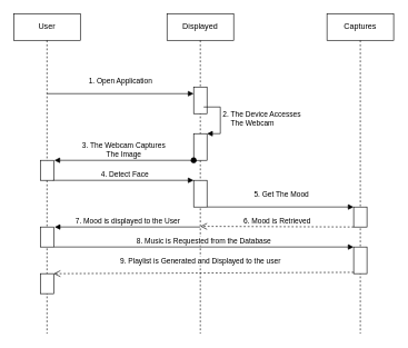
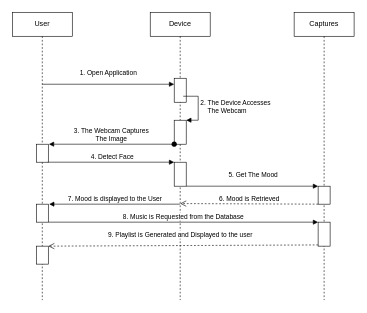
  <mxCell id="0" />
  <mxCell id="1" parent="0" />
  <mxCell id="2" value="User" style="shape=umlLifeline;perimeter=lifelinePerimeter;whiteSpace=wrap;html=1;container=1;collapsible=0;recursiveResize=0;outlineConnect=0;" vertex="1" parent="1"><mxGeometry x="20" y="20" width="100" height="480" as="geometry" /></mxCell>
  <mxCell id="3" value="" style="html=1;points=[];perimeter=orthogonalPerimeter;" vertex="1" parent="2"><mxGeometry x="40" y="220" width="20" height="30" as="geometry" /></mxCell>
- <mxCell id="4" value="Displayed&lt;br&gt;" style="shape=umlLifeline;perimeter=lifelinePerimeter;whiteSpace=wrap;html=1;container=1;collapsible=0;recursiveResize=0;outlineConnect=0;" vertex="1" parent="1"><mxGeometry x="250" y="20" width="100" height="480" as="geometry" /></mxCell>
+ <mxCell id="4" value="Device&lt;br&gt;" style="shape=umlLifeline;perimeter=lifelinePerimeter;whiteSpace=wrap;html=1;container=1;collapsible=0;recursiveResize=0;outlineConnect=0;" vertex="1" parent="1"><mxGeometry x="250" y="20" width="100" height="480" as="geometry" /></mxCell>
  <mxCell id="5" value="" style="html=1;points=[];perimeter=orthogonalPerimeter;" vertex="1" parent="4"><mxGeometry x="40" y="110" width="20" height="40" as="geometry" /></mxCell>
  <mxCell id="6" value="" style="html=1;points=[];perimeter=orthogonalPerimeter;" vertex="1" parent="4"><mxGeometry x="40" y="180" width="20" height="40" as="geometry" /></mxCell>
  <mxCell id="7" value="" style="html=1;points=[];perimeter=orthogonalPerimeter;" vertex="1" parent="4"><mxGeometry x="40" y="250.01" width="20" height="40" as="geometry" /></mxCell>
  <mxCell id="8" value="&amp;nbsp;4. Detect Face" style="html=1;verticalAlign=bottom;endArrow=block;entryX=0;entryY=0;" edge="1" target="7" parent="4"><mxGeometry relative="1" as="geometry"><mxPoint x="-171" y="250" as="sourcePoint" /></mxGeometry></mxCell>
  <mxCell id="9" value="Captures" style="shape=umlLifeline;perimeter=lifelinePerimeter;whiteSpace=wrap;html=1;container=1;collapsible=0;recursiveResize=0;outlineConnect=0;" vertex="1" parent="1"><mxGeometry x="490" y="20" width="100" height="480" as="geometry" /></mxCell>
  <mxCell id="10" value="" style="html=1;points=[];perimeter=orthogonalPerimeter;" vertex="1" parent="9"><mxGeometry x="40" y="290.01" width="20" height="29.99" as="geometry" /></mxCell>
  <mxCell id="11" value="1. Open Application" style="html=1;verticalAlign=bottom;endArrow=block;" edge="1" parent="1" target="5"><mxGeometry y="10" width="80" relative="1" as="geometry"><mxPoint x="70" y="140" as="sourcePoint" /><mxPoint x="290" y="140" as="targetPoint" /><mxPoint as="offset" /></mxGeometry></mxCell>
  <mxCell id="12" value="2. The Device Accesses&amp;nbsp;&lt;br&gt;&amp;nbsp; &amp;nbsp; The Webcam" style="edgeStyle=orthogonalEdgeStyle;html=1;align=left;spacingLeft=2;endArrow=block;rounded=0;entryX=1;entryY=0;" edge="1" target="6" parent="1"><mxGeometry relative="1" as="geometry"><mxPoint x="305" y="160" as="sourcePoint" /><Array as="points"><mxPoint x="330" y="160" /></Array></mxGeometry></mxCell>
  <mxCell id="13" value="3. The Webcam Captures&lt;br&gt;The Image" style="html=1;verticalAlign=bottom;startArrow=oval;endArrow=block;startSize=8;" edge="1" parent="1"><mxGeometry relative="1" as="geometry"><mxPoint x="290" y="240" as="sourcePoint" /><mxPoint x="81" y="240" as="targetPoint" /></mxGeometry></mxCell>
  <mxCell id="14" value="&amp;nbsp;5. Get The Mood" style="html=1;verticalAlign=bottom;endArrow=block;" edge="1" parent="1"><mxGeometry y="10" width="80" relative="1" as="geometry"><mxPoint x="310" y="310" as="sourcePoint" /><mxPoint x="530" y="310" as="targetPoint" /><mxPoint as="offset" /></mxGeometry></mxCell>
  <mxCell id="15" value="6. Mood is Retrieved" style="html=1;verticalAlign=bottom;endArrow=open;dashed=1;endSize=8;" edge="1" parent="1"><mxGeometry relative="1" as="geometry"><mxPoint x="530" y="340" as="sourcePoint" /><mxPoint x="300" y="339" as="targetPoint" /></mxGeometry></mxCell>
  <mxCell id="16" value="" style="html=1;points=[];perimeter=orthogonalPerimeter;" vertex="1" parent="1"><mxGeometry x="60" y="340" width="20" height="30" as="geometry" /></mxCell>
  <mxCell id="17" value="7. Mood is displayed to the User" style="html=1;verticalAlign=bottom;endArrow=block;entryX=1.07;entryY=0;entryDx=0;entryDy=0;entryPerimeter=0;" edge="1" parent="1" source="4" target="16"><mxGeometry width="80" relative="1" as="geometry"><mxPoint x="220" y="340" as="sourcePoint" /><mxPoint x="300" y="340" as="targetPoint" /></mxGeometry></mxCell>
  <mxCell id="18" value="" style="html=1;points=[];perimeter=orthogonalPerimeter;" vertex="1" parent="1"><mxGeometry x="530" y="370" width="20" height="40" as="geometry" /></mxCell>
  <mxCell id="19" value="8. Music is Requested from the Database" style="html=1;verticalAlign=bottom;endArrow=block;entryX=0;entryY=0;" edge="1" target="18" parent="1"><mxGeometry relative="1" as="geometry"><mxPoint x="80" y="370" as="sourcePoint" /></mxGeometry></mxCell>
  <mxCell id="20" value="9. Playlist is Generated and Displayed to the user" style="html=1;verticalAlign=bottom;endArrow=open;dashed=1;endSize=8;exitX=0;exitY=0.95;" edge="1" source="18" parent="1" target="21"><mxGeometry x="0.022" y="-9" relative="1" as="geometry"><mxPoint x="80" y="446" as="targetPoint" /><mxPoint as="offset" /></mxGeometry></mxCell>
  <mxCell id="21" value="" style="html=1;points=[];perimeter=orthogonalPerimeter;" vertex="1" parent="1"><mxGeometry x="60" y="410" width="20" height="30" as="geometry" /></mxCell>
